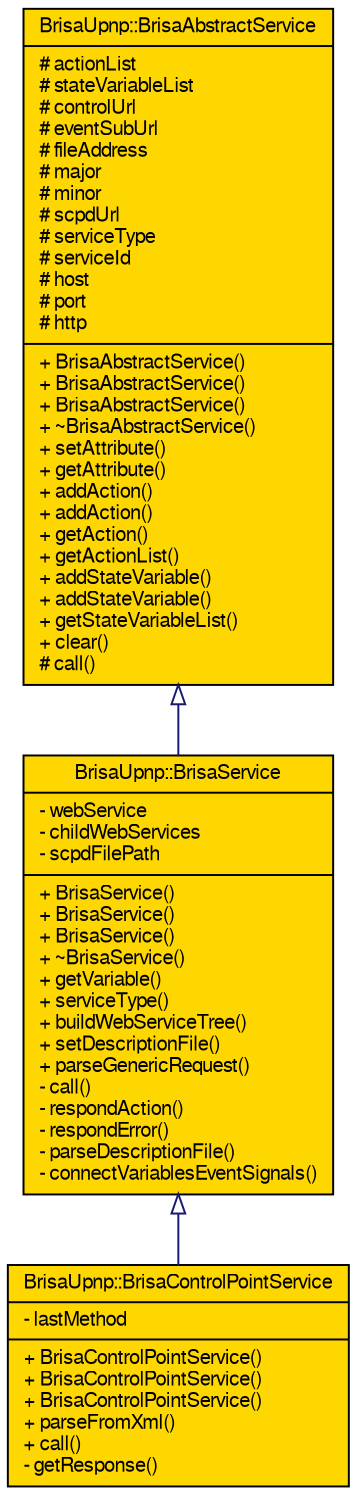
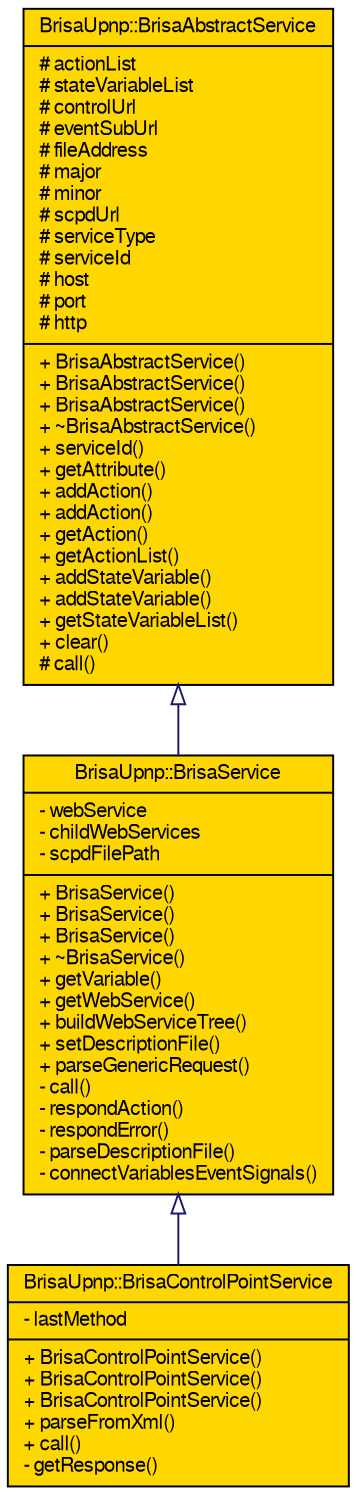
  digraph {
    node [color=black fillcolor=gold fontname=FreeSans fontsize=10 shape=record style=filled]
    edge [arrowtail=empty color=midnightblue dir=back fontname=FreeSans fontsize=10 labelfontname=FreeSans labelfontsize=10 style=solid]
-   n1 [fontcolor=black height=0.2 label="{BrisaUpnp::BrisaAbstractService\n|# actionList\l# stateVariableList\l# controlUrl\l# eventSubUrl\l# fileAddress\l# major\l# minor\l# scpdUrl\l# serviceType\l# serviceId\l# host\l# port\l# http\l|+ BrisaAbstractService()\l+ BrisaAbstractService()\l+ BrisaAbstractService()\l+ ~BrisaAbstractService()\l+ setAttribute()\l+ getAttribute()\l+ addAction()\l+ addAction()\l+ getAction()\l+ getActionList()\l+ addStateVariable()\l+ addStateVariable()\l+ getStateVariableList()\l+ clear()\l# call()\l}" width=0.4]
-   n2 [height=0.2 label="{BrisaUpnp::BrisaService\n|- webService\l- childWebServices\l- scpdFilePath\l|+ BrisaService()\l+ BrisaService()\l+ BrisaService()\l+ ~BrisaService()\l+ getVariable()\l+ serviceType()\l+ buildWebServiceTree()\l+ setDescriptionFile()\l+ parseGenericRequest()\l- call()\l- respondAction()\l- respondError()\l- parseDescriptionFile()\l- connectVariablesEventSignals()\l}" width=0.4]
+   n1 [fontcolor=black height=0.2 label="{BrisaUpnp::BrisaAbstractService\n|# actionList\l# stateVariableList\l# controlUrl\l# eventSubUrl\l# fileAddress\l# major\l# minor\l# scpdUrl\l# serviceType\l# serviceId\l# host\l# port\l# http\l|+ BrisaAbstractService()\l+ BrisaAbstractService()\l+ BrisaAbstractService()\l+ ~BrisaAbstractService()\l+ serviceId()\l+ getAttribute()\l+ addAction()\l+ addAction()\l+ getAction()\l+ getActionList()\l+ addStateVariable()\l+ addStateVariable()\l+ getStateVariableList()\l+ clear()\l# call()\l}" width=0.4]
+   n2 [height=0.2 label="{BrisaUpnp::BrisaService\n|- webService\l- childWebServices\l- scpdFilePath\l|+ BrisaService()\l+ BrisaService()\l+ BrisaService()\l+ ~BrisaService()\l+ getVariable()\l+ getWebService()\l+ buildWebServiceTree()\l+ setDescriptionFile()\l+ parseGenericRequest()\l- call()\l- respondAction()\l- respondError()\l- parseDescriptionFile()\l- connectVariablesEventSignals()\l}" width=0.4]
    n3 [height=0.2 label="{BrisaUpnp::BrisaControlPointService\n|- lastMethod\l|+ BrisaControlPointService()\l+ BrisaControlPointService()\l+ BrisaControlPointService()\l+ parseFromXml()\l+ call()\l- getResponse()\l}" width=0.4]
    n1 -> n2
    n2 -> n3
  }
